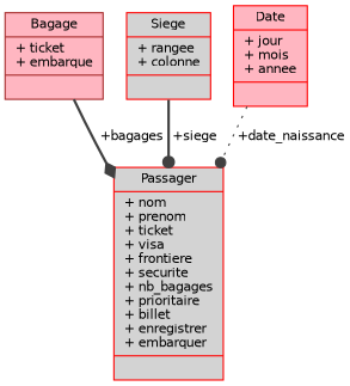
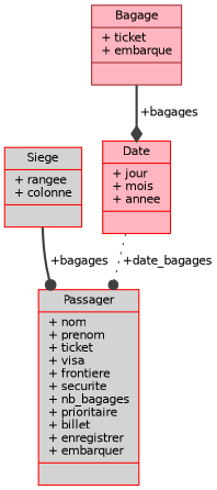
  digraph {
    node [color=red fillcolor=lightgrey fontname=Helvetica fontsize=10 shape=record style=filled]
    edge [arrowhead=dot color=grey25 fontname=Helvetica fontsize=10 labelfontname=Helvetica labelfontsize=10 style=bold]
    n1 [fontcolor=black height=0.2 label="{Passager\n|+ nom\l+ prenom\l+ ticket\l+ visa\l+ frontiere\l+ securite\l+ nb_bagages\l+ prioritaire\l+ billet\l+ enregistrer\l+ embarquer\l|}" width=0.4]
    n2 [color=brown fillcolor=lightpink height=0.2 label="{Bagage\n|+ ticket\l+ embarque\l|}" width=0.4]
    n3 [height=0.2 label="{Siege\n|+ rangee\l+ colonne\l|}" width=0.4]
    n4 [fillcolor=lightpink height=0.2 label="{Date\n|+ jour\l+ mois\l+ annee\l|}" width=0.4]
-   n2 -> n1 [arrowhead=diamond label=" +bagages"]
-   n3 -> n1 [label=" +siege"]
-   n4 -> n1 [label=" +date_naissance" style=dotted]
+   n2 -> n4 [arrowhead=diamond label=" +bagages"]
+   n3 -> n1 [label=" +bagages"]
+   n4 -> n1 [label=" +date_bagages" style=dotted]
  }
